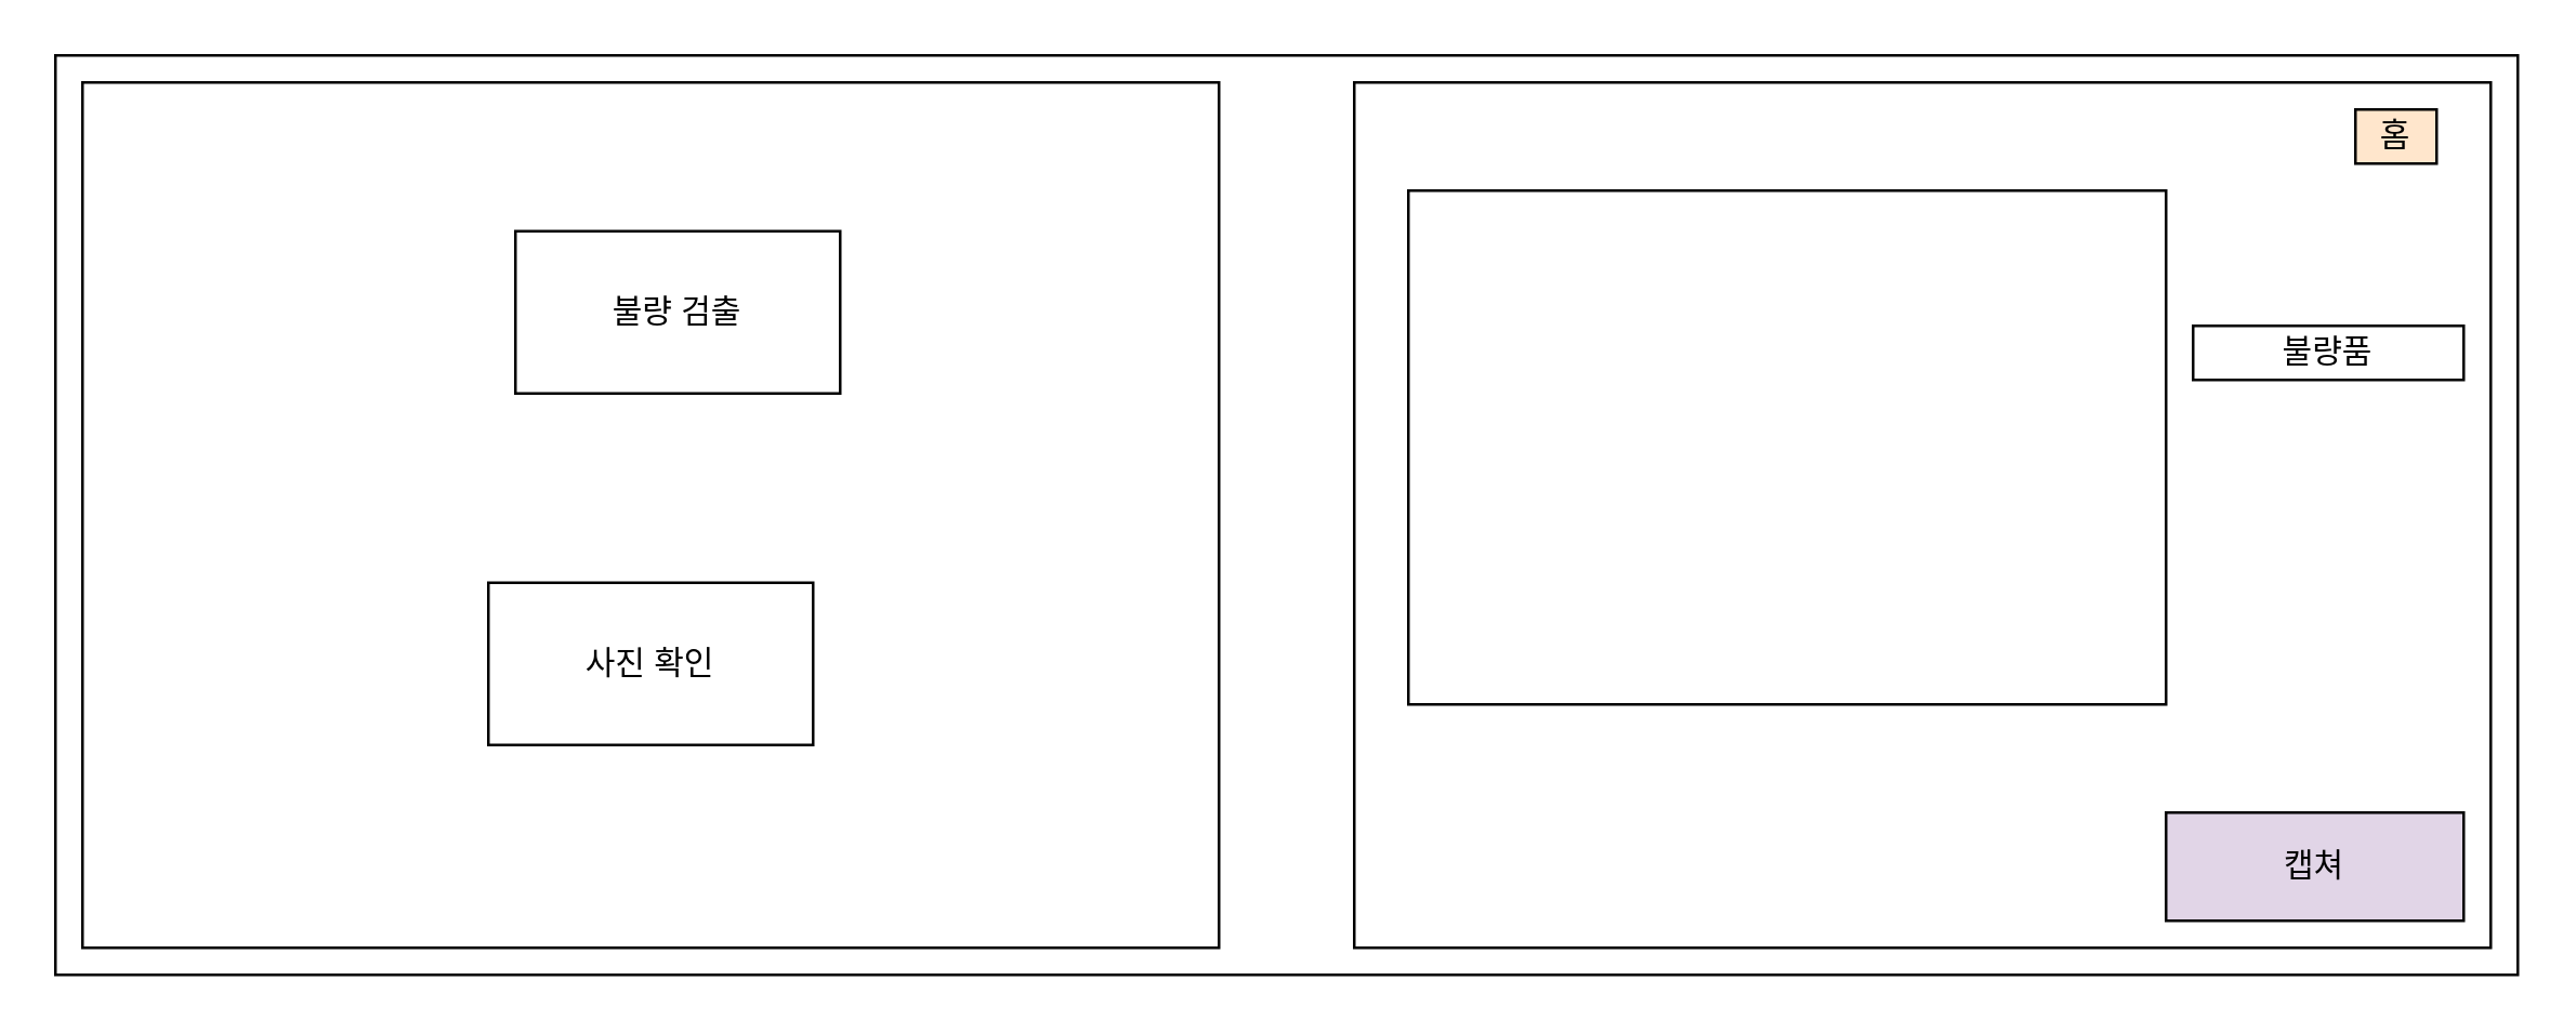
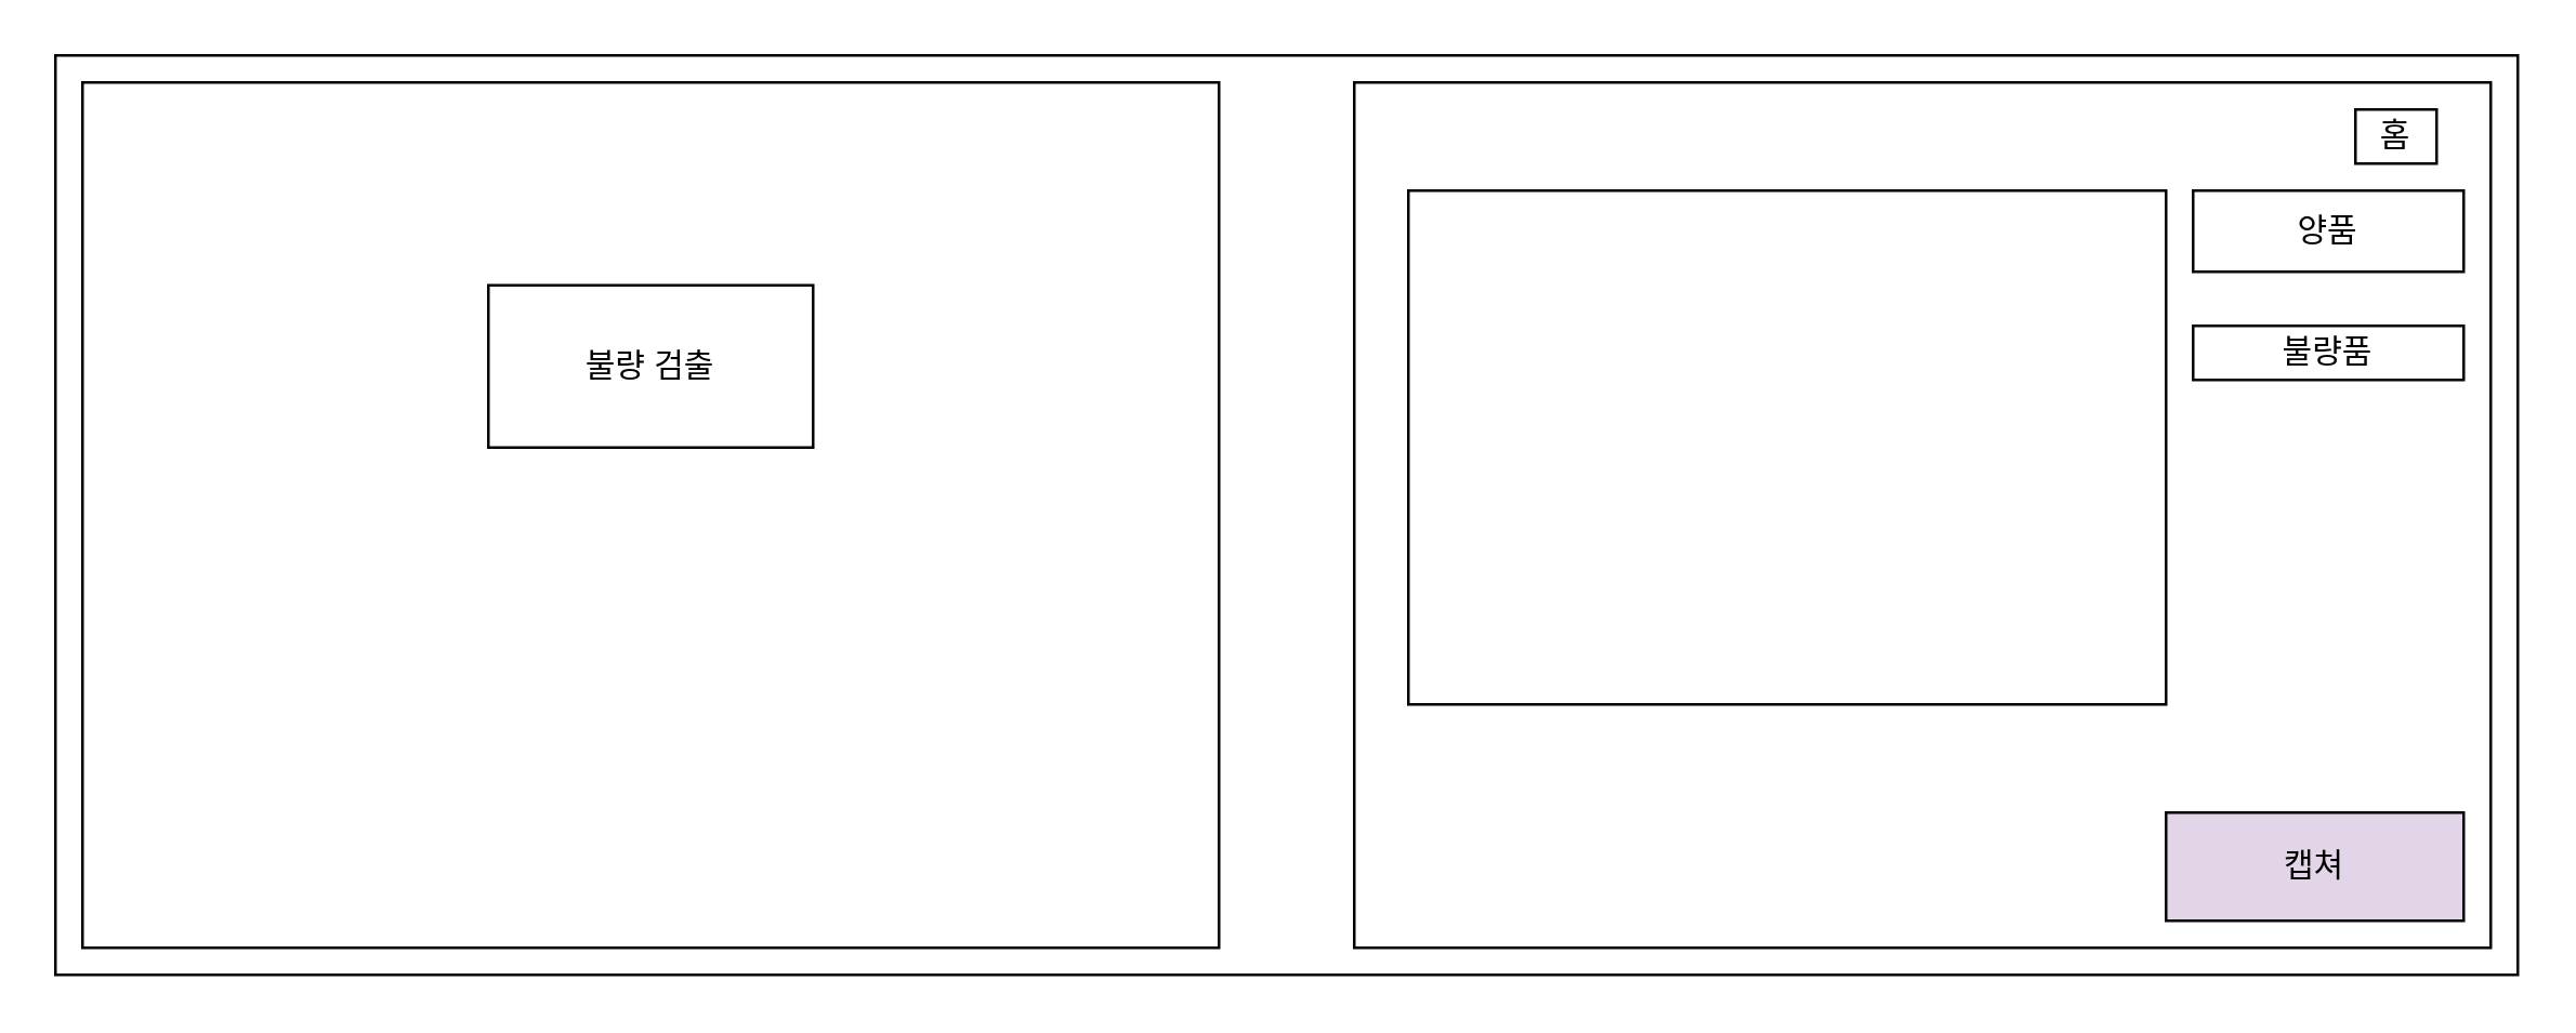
  <mxCell id="0" />
  <mxCell id="1" parent="0" />
  <mxCell id="2" value="" style="rounded=0;whiteSpace=wrap;html=1;" vertex="1" parent="1"><mxGeometry x="20" y="20" width="910" height="340" as="geometry" /></mxCell>
  <mxCell id="3" value="" style="rounded=0;whiteSpace=wrap;html=1;" vertex="1" parent="1"><mxGeometry x="30" y="30" width="420" height="320" as="geometry" /></mxCell>
- <mxCell id="4" value="불량 검출" style="rounded=0;whiteSpace=wrap;html=1;" vertex="1" parent="1"><mxGeometry x="190" y="85" width="120" height="60" as="geometry" /></mxCell>
- <mxCell id="5" value="사진 확인" style="rounded=0;whiteSpace=wrap;html=1;" vertex="1" parent="1"><mxGeometry x="180" y="215" width="120" height="60" as="geometry" /></mxCell>
+ <mxCell id="4" value="불량 검출" style="rounded=0;whiteSpace=wrap;html=1;" vertex="1" parent="1"><mxGeometry x="180" y="105" width="120" height="60" as="geometry" /></mxCell>
  <mxCell id="6" value="" style="rounded=0;whiteSpace=wrap;html=1;" vertex="1" parent="1"><mxGeometry x="500" y="30" width="420" height="320" as="geometry" /></mxCell>
  <mxCell id="7" value="" style="rounded=0;whiteSpace=wrap;html=1;" vertex="1" parent="1"><mxGeometry x="520" y="70" width="280" height="190" as="geometry" /></mxCell>
  <mxCell id="8" value="불량품" style="rounded=0;whiteSpace=wrap;html=1;" vertex="1" parent="1"><mxGeometry x="810" y="120" width="100" height="20" as="geometry" /></mxCell>
- <mxCell id="10" value="홈" style="rounded=0;whiteSpace=wrap;html=1;fillColor=#ffe6cc;" vertex="1" parent="1"><mxGeometry x="870" y="40" width="30" height="20" as="geometry" /></mxCell>
+ <mxCell id="9" value="양품" style="rounded=0;whiteSpace=wrap;html=1;" vertex="1" parent="1"><mxGeometry x="810" y="70" width="100" height="30" as="geometry" /></mxCell>
+ <mxCell id="10" value="홈" style="rounded=0;whiteSpace=wrap;html=1;" vertex="1" parent="1"><mxGeometry x="870" y="40" width="30" height="20" as="geometry" /></mxCell>
  <mxCell id="11" value="캡쳐" style="rounded=0;whiteSpace=wrap;html=1;fillColor=#e1d5e7;" vertex="1" parent="1"><mxGeometry x="800" y="300" width="110" height="40" as="geometry" /></mxCell>
